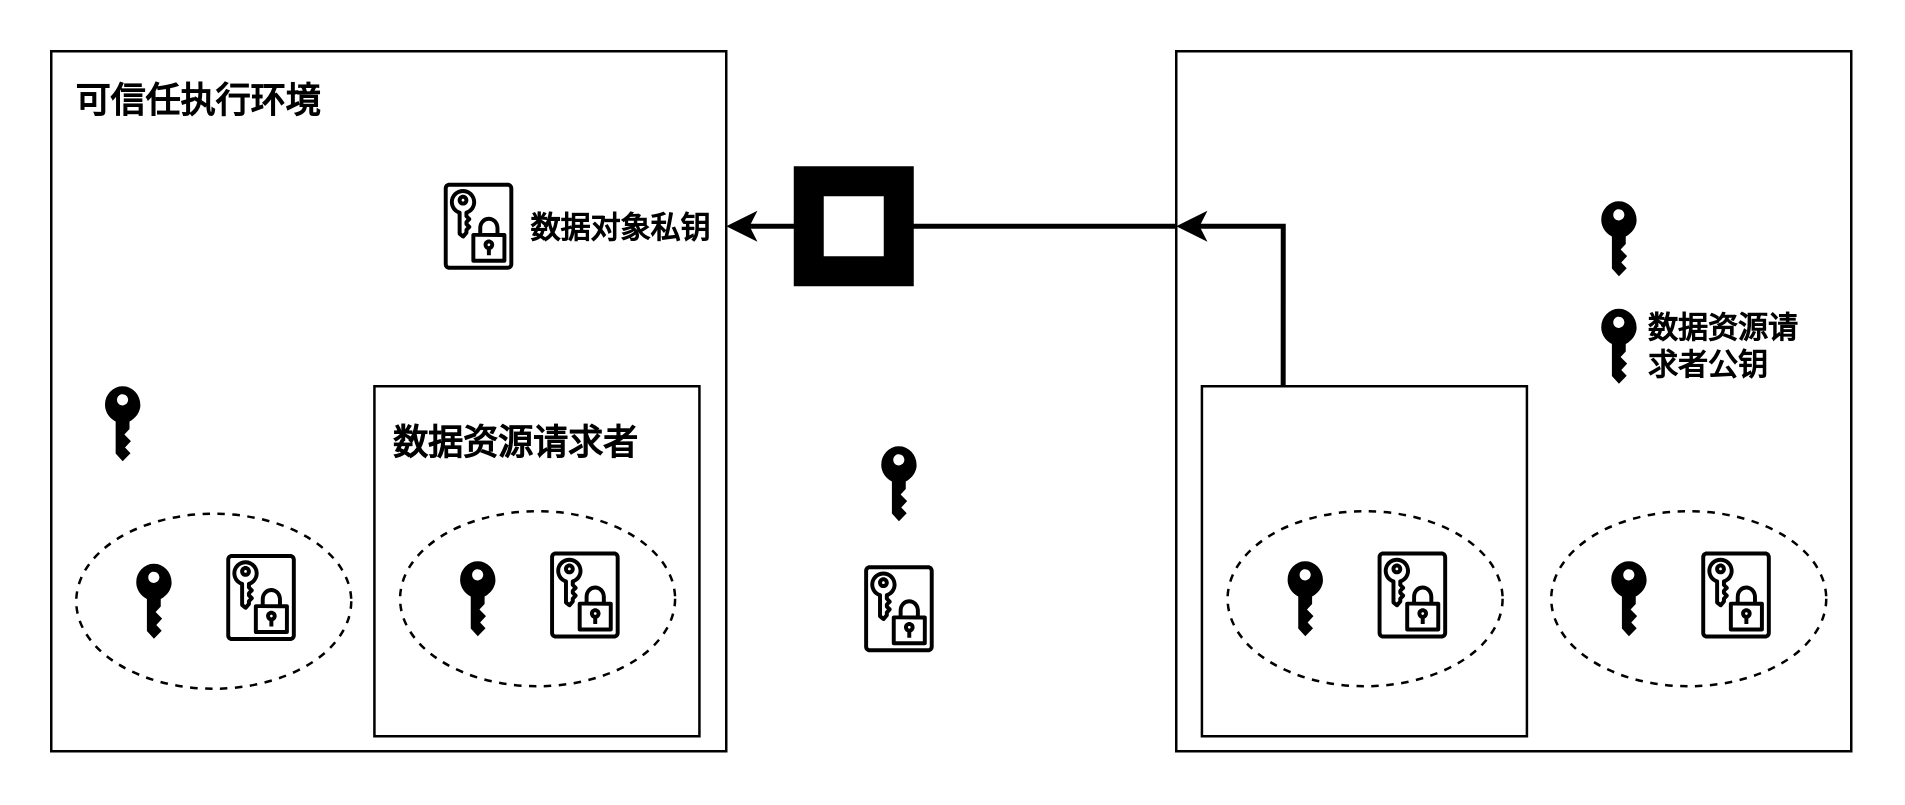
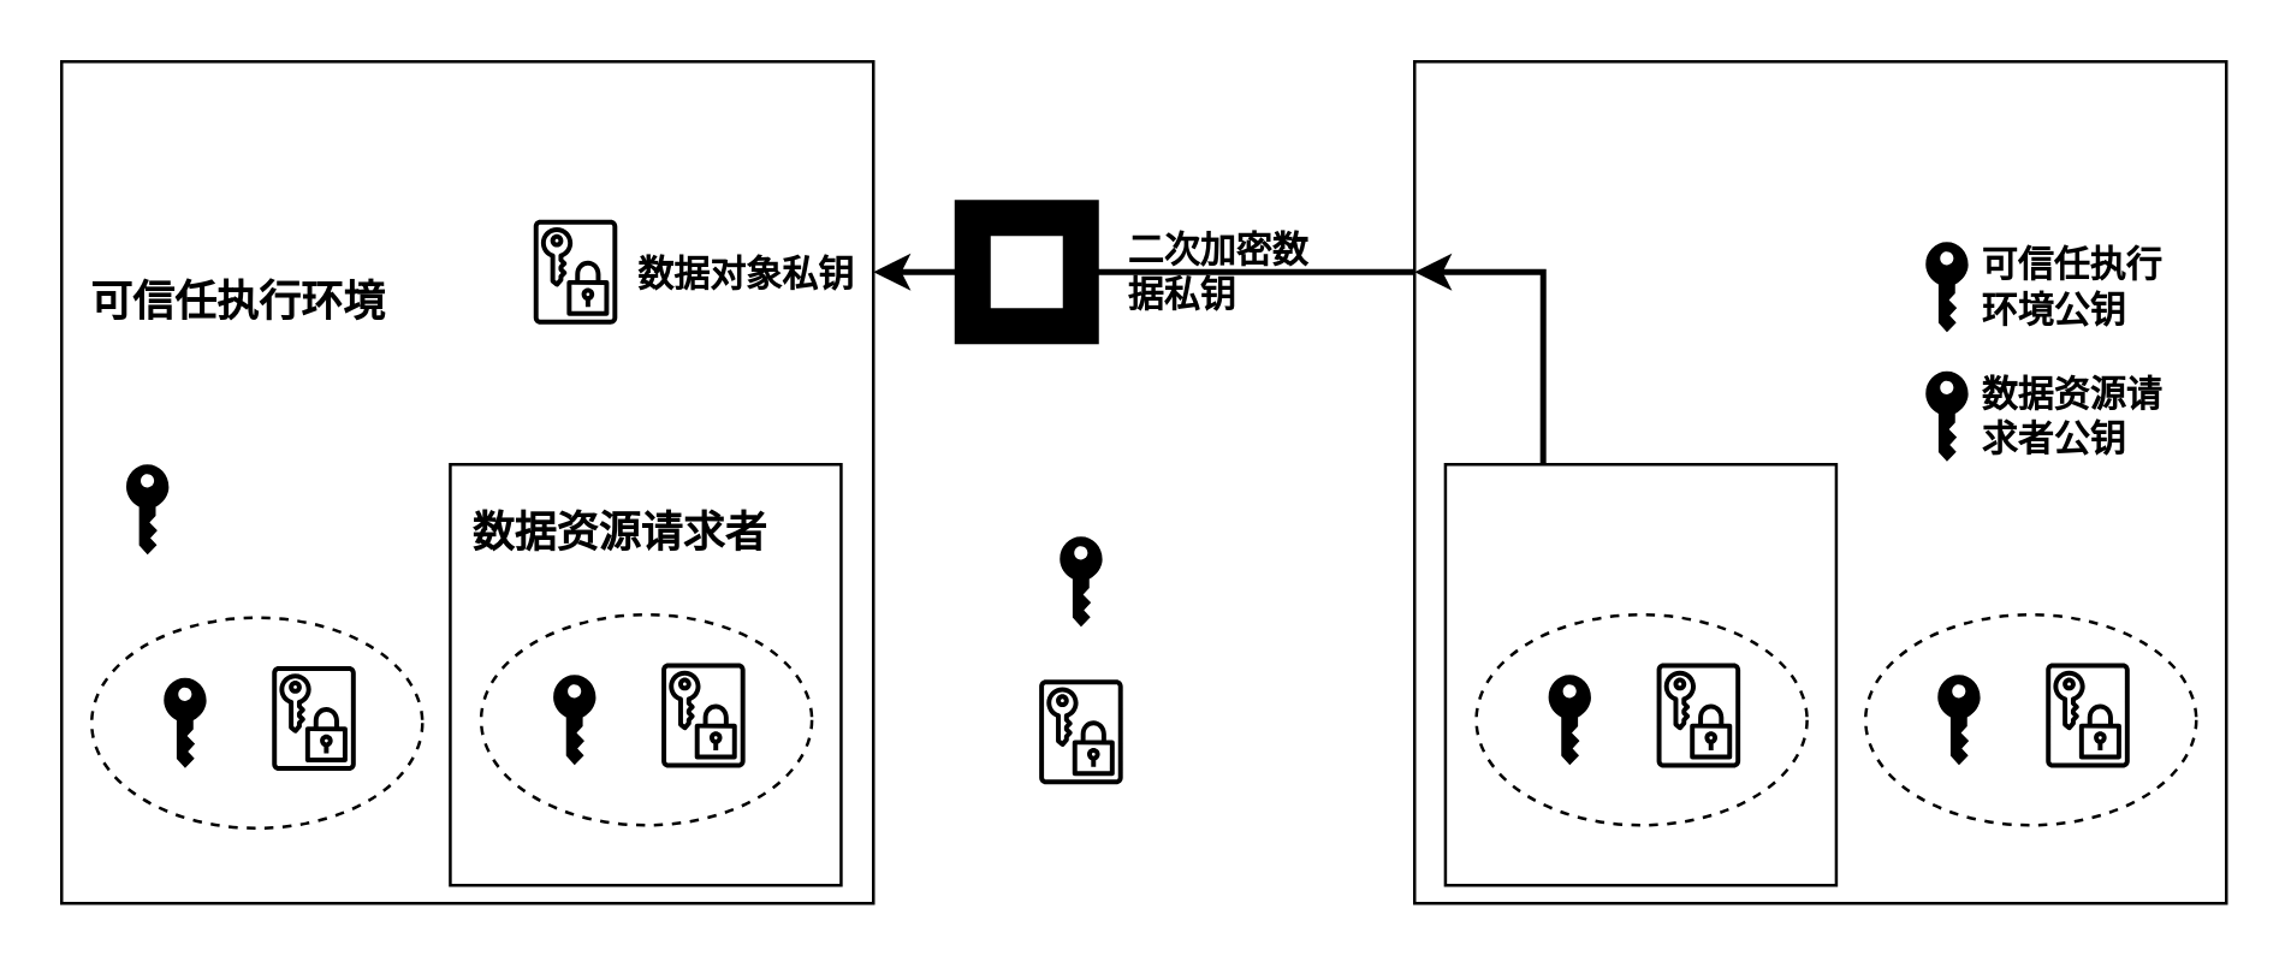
  <mxCell id="0" />
  <mxCell id="1" parent="0" />
  <mxCell id="2" value="" style="rounded=0;whiteSpace=wrap;html=1;strokeWidth=1;fillColor=none;align=center;" parent="1" vertex="1"><mxGeometry x="470" y="20" width="270" height="280" as="geometry" /></mxCell>
  <mxCell id="3" value="" style="rounded=0;whiteSpace=wrap;html=1;strokeWidth=1;fillColor=none;align=center;" parent="1" vertex="1"><mxGeometry x="20" y="20" width="270" height="280" as="geometry" /></mxCell>
  <mxCell id="4" style="edgeStyle=orthogonalEdgeStyle;rounded=0;orthogonalLoop=1;jettySize=auto;html=1;exitX=0.25;exitY=0;exitDx=0;exitDy=0;entryX=0;entryY=0.25;entryDx=0;entryDy=0;strokeWidth=2;" parent="1" source="5" target="2" edge="1"><mxGeometry relative="1" as="geometry"><Array as="points"><mxPoint x="513" y="90" /></Array></mxGeometry></mxCell>
  <mxCell id="5" value="" style="rounded=0;whiteSpace=wrap;html=1;strokeWidth=1;fillColor=none;align=center;" parent="1" vertex="1"><mxGeometry x="480.27" y="154" width="130" height="140" as="geometry" /></mxCell>
  <mxCell id="6" value="" style="group" parent="1" vertex="1" connectable="0"><mxGeometry x="490.54" y="204" width="110" height="70" as="geometry" /></mxCell>
  <mxCell id="7" value="" style="sketch=0;outlineConnect=0;fontColor=#232F3E;gradientColor=none;fillColor=#000000;strokeColor=none;dashed=0;verticalLabelPosition=bottom;verticalAlign=top;align=center;html=1;fontSize=12;fontStyle=0;aspect=fixed;pointerEvents=1;shape=mxgraph.aws4.data_encryption_key;" parent="6" vertex="1"><mxGeometry x="60" y="16" width="27.82" height="35" as="geometry" /></mxCell>
  <mxCell id="8" value="" style="ellipse;whiteSpace=wrap;html=1;fillColor=none;dashed=1;" parent="6" vertex="1"><mxGeometry width="110" height="70" as="geometry" /></mxCell>
  <mxCell id="9" value="" style="sketch=0;pointerEvents=1;shadow=0;dashed=0;html=1;strokeColor=none;fillColor=#000000;labelPosition=center;verticalLabelPosition=bottom;verticalAlign=top;outlineConnect=0;align=center;shape=mxgraph.office.security.key_permissions;" parent="6" vertex="1"><mxGeometry x="24" y="20" width="14.15" height="30" as="geometry" /></mxCell>
  <mxCell id="10" style="edgeStyle=orthogonalEdgeStyle;rounded=0;orthogonalLoop=1;jettySize=auto;html=1;exitX=0;exitY=0.25;exitDx=0;exitDy=0;entryX=1;entryY=0.25;entryDx=0;entryDy=0;strokeWidth=2;" parent="1" source="2" target="3" edge="1"><mxGeometry relative="1" as="geometry" /></mxCell>
  <mxCell id="11" value="" style="group" parent="1" vertex="1" connectable="0"><mxGeometry x="620" y="204" width="110" height="70" as="geometry" /></mxCell>
  <mxCell id="12" value="" style="sketch=0;outlineConnect=0;fontColor=#232F3E;gradientColor=none;fillColor=#000000;strokeColor=none;dashed=0;verticalLabelPosition=bottom;verticalAlign=top;align=center;html=1;fontSize=12;fontStyle=0;aspect=fixed;pointerEvents=1;shape=mxgraph.aws4.data_encryption_key;" parent="11" vertex="1"><mxGeometry x="60" y="16" width="27.82" height="35" as="geometry" /></mxCell>
  <mxCell id="13" value="" style="ellipse;whiteSpace=wrap;html=1;fillColor=none;dashed=1;" parent="11" vertex="1"><mxGeometry width="110" height="70" as="geometry" /></mxCell>
  <mxCell id="14" value="" style="sketch=0;pointerEvents=1;shadow=0;dashed=0;html=1;strokeColor=none;fillColor=#000000;labelPosition=center;verticalLabelPosition=bottom;verticalAlign=top;outlineConnect=0;align=center;shape=mxgraph.office.security.key_permissions;" parent="11" vertex="1"><mxGeometry x="24" y="20" width="14.15" height="30" as="geometry" /></mxCell>
  <mxCell id="15" value="" style="rounded=0;whiteSpace=wrap;html=1;strokeWidth=1;fillColor=none;align=center;" parent="1" vertex="1"><mxGeometry x="149.27" y="154" width="130" height="140" as="geometry" /></mxCell>
  <mxCell id="16" value="&lt;span style=&quot;font-size: 14px;&quot;&gt;&lt;b&gt;数据资源请求者&lt;/b&gt;&lt;/span&gt;" style="text;html=1;align=left;verticalAlign=middle;whiteSpace=wrap;rounded=0;" parent="1" vertex="1"><mxGeometry x="155.27" y="159" width="100" height="36" as="geometry" /></mxCell>
  <mxCell id="17" value="" style="group" parent="1" vertex="1" connectable="0"><mxGeometry x="159.54" y="204" width="110" height="70" as="geometry" /></mxCell>
  <mxCell id="18" value="" style="sketch=0;outlineConnect=0;fontColor=#232F3E;gradientColor=none;fillColor=#000000;strokeColor=none;dashed=0;verticalLabelPosition=bottom;verticalAlign=top;align=center;html=1;fontSize=12;fontStyle=0;aspect=fixed;pointerEvents=1;shape=mxgraph.aws4.data_encryption_key;" parent="17" vertex="1"><mxGeometry x="60" y="16" width="27.82" height="35" as="geometry" /></mxCell>
  <mxCell id="19" value="" style="ellipse;whiteSpace=wrap;html=1;fillColor=none;dashed=1;" parent="17" vertex="1"><mxGeometry width="110" height="70" as="geometry" /></mxCell>
  <mxCell id="20" value="" style="sketch=0;pointerEvents=1;shadow=0;dashed=0;html=1;strokeColor=none;fillColor=#000000;labelPosition=center;verticalLabelPosition=bottom;verticalAlign=top;outlineConnect=0;align=center;shape=mxgraph.office.security.key_permissions;" parent="17" vertex="1"><mxGeometry x="24" y="20" width="14.15" height="30" as="geometry" /></mxCell>
  <mxCell id="21" value="" style="group" parent="1" vertex="1" connectable="0"><mxGeometry x="30" y="205" width="110" height="70" as="geometry" /></mxCell>
  <mxCell id="22" value="" style="sketch=0;outlineConnect=0;fontColor=#232F3E;gradientColor=none;fillColor=#000000;strokeColor=none;dashed=0;verticalLabelPosition=bottom;verticalAlign=top;align=center;html=1;fontSize=12;fontStyle=0;aspect=fixed;pointerEvents=1;shape=mxgraph.aws4.data_encryption_key;" parent="21" vertex="1"><mxGeometry x="60" y="16" width="27.82" height="35" as="geometry" /></mxCell>
  <mxCell id="23" value="" style="ellipse;whiteSpace=wrap;html=1;fillColor=none;dashed=1;" parent="21" vertex="1"><mxGeometry width="110" height="70" as="geometry" /></mxCell>
  <mxCell id="24" value="" style="sketch=0;pointerEvents=1;shadow=0;dashed=0;html=1;strokeColor=none;fillColor=#000000;labelPosition=center;verticalLabelPosition=bottom;verticalAlign=top;outlineConnect=0;align=center;shape=mxgraph.office.security.key_permissions;" parent="21" vertex="1"><mxGeometry x="24" y="20" width="14.15" height="30" as="geometry" /></mxCell>
- <mxCell id="25" value="&lt;span style=&quot;font-size: 14px;&quot;&gt;&lt;b&gt;可信任执行环境&lt;/b&gt;&lt;/span&gt;" style="text;html=1;align=left;verticalAlign=middle;whiteSpace=wrap;rounded=0;" parent="1" vertex="1"><mxGeometry x="28.4" y="20" width="127.73" height="40" as="geometry" /></mxCell>
+ <mxCell id="25" value="&lt;span style=&quot;font-size: 14px;&quot;&gt;&lt;b&gt;可信任执行环境&lt;/b&gt;&lt;/span&gt;" style="text;html=1;align=left;verticalAlign=middle;whiteSpace=wrap;rounded=0;" parent="1" vertex="1"><mxGeometry x="28.4" y="80" width="127.73" height="40" as="geometry" /></mxCell>
  <mxCell id="26" value="" style="group" parent="1" vertex="1" connectable="0"><mxGeometry x="345.16" y="178" width="77.69" height="82.5" as="geometry" /></mxCell>
  <mxCell id="27" value="" style="sketch=0;pointerEvents=1;shadow=0;dashed=0;html=1;strokeColor=none;fillColor=#000000;labelPosition=center;verticalLabelPosition=bottom;verticalAlign=top;outlineConnect=0;align=center;shape=mxgraph.office.security.key_permissions;" parent="26" vertex="1"><mxGeometry x="6.84" width="14.15" height="30" as="geometry" /></mxCell>
  <mxCell id="28" value="" style="sketch=0;outlineConnect=0;fontColor=#232F3E;gradientColor=none;fillColor=#000000;strokeColor=none;dashed=0;verticalLabelPosition=bottom;verticalAlign=top;align=center;html=1;fontSize=12;fontStyle=0;aspect=fixed;pointerEvents=1;shape=mxgraph.aws4.data_encryption_key;" parent="26" vertex="1"><mxGeometry y="47.5" width="27.82" height="35" as="geometry" /></mxCell>
  <mxCell id="29" value="" style="group" parent="1" vertex="1" connectable="0"><mxGeometry x="317" y="66" width="129" height="48" as="geometry" /></mxCell>
  <mxCell id="30" value="" style="shape=rect;fillColor=#000000;aspect=fixed;resizable=0;labelPosition=center;verticalLabelPosition=bottom;align=center;verticalAlign=top;strokeColor=none;fontSize=14;" parent="29" vertex="1"><mxGeometry width="48" height="48" as="geometry" /></mxCell>
  <mxCell id="31" value="" style="fillColor=#ffffff;strokeColor=none;dashed=0;outlineConnect=0;html=1;labelPosition=center;verticalLabelPosition=bottom;verticalAlign=top;part=1;movable=0;resizable=0;rotatable=0;shape=mxgraph.ibm_cloud.ibm-cloud--key-protect" parent="30" vertex="1"><mxGeometry width="24" height="24" relative="1" as="geometry"><mxPoint x="12" y="12" as="offset" /></mxGeometry></mxCell>
+ <mxCell id="32" value="&lt;font style=&quot;font-size: 12px;&quot;&gt;&lt;b style=&quot;&quot;&gt;二次加密数据私钥&lt;/b&gt;&lt;/font&gt;" style="text;html=1;align=left;verticalAlign=middle;whiteSpace=wrap;rounded=0;" parent="29" vertex="1"><mxGeometry x="56" y="4" width="73" height="40" as="geometry" /></mxCell>
  <mxCell id="33" value="" style="sketch=0;outlineConnect=0;fontColor=#232F3E;gradientColor=none;fillColor=#000000;strokeColor=none;dashed=0;verticalLabelPosition=bottom;verticalAlign=top;align=center;html=1;fontSize=12;fontStyle=0;aspect=fixed;pointerEvents=1;shape=mxgraph.aws4.data_encryption_key;" parent="1" vertex="1"><mxGeometry x="177" y="72.5" width="27.82" height="35" as="geometry" /></mxCell>
  <mxCell id="34" value="&lt;font style=&quot;font-size: 12px;&quot;&gt;&lt;b style=&quot;&quot;&gt;数据对象私钥&lt;/b&gt;&lt;/font&gt;" style="text;html=1;align=left;verticalAlign=middle;whiteSpace=wrap;rounded=0;" parent="1" vertex="1"><mxGeometry x="210.42" y="76" width="79.58" height="30" as="geometry" /></mxCell>
  <mxCell id="35" value="" style="group" parent="1" vertex="1" connectable="0"><mxGeometry x="41.5" y="154" width="87" height="31" as="geometry" /></mxCell>
  <mxCell id="36" value="" style="sketch=0;pointerEvents=1;shadow=0;dashed=0;html=1;strokeColor=none;fillColor=#000000;labelPosition=center;verticalLabelPosition=bottom;verticalAlign=top;outlineConnect=0;align=center;shape=mxgraph.office.security.key_permissions;" parent="35" vertex="1"><mxGeometry width="14.15" height="30" as="geometry" /></mxCell>
  <mxCell id="37" value="" style="group" parent="1" vertex="1" connectable="0"><mxGeometry x="640" y="80" width="87" height="31" as="geometry" /></mxCell>
  <mxCell id="38" value="" style="sketch=0;pointerEvents=1;shadow=0;dashed=0;html=1;strokeColor=none;fillColor=#000000;labelPosition=center;verticalLabelPosition=bottom;verticalAlign=top;outlineConnect=0;align=center;shape=mxgraph.office.security.key_permissions;" parent="37" vertex="1"><mxGeometry width="14.15" height="30" as="geometry" /></mxCell>
+ <mxCell id="39" value="&lt;font style=&quot;font-size: 12px;&quot;&gt;&lt;b style=&quot;&quot;&gt;可信任执行环境公钥&lt;/b&gt;&lt;/font&gt;" style="text;html=1;align=left;verticalAlign=middle;whiteSpace=wrap;rounded=0;" parent="37" vertex="1"><mxGeometry x="17" width="70" height="30" as="geometry" /></mxCell>
  <mxCell id="40" value="" style="group" parent="1" vertex="1" connectable="0"><mxGeometry x="640" y="123" width="87" height="31" as="geometry" /></mxCell>
  <mxCell id="41" value="" style="sketch=0;pointerEvents=1;shadow=0;dashed=0;html=1;strokeColor=none;fillColor=#000000;labelPosition=center;verticalLabelPosition=bottom;verticalAlign=top;outlineConnect=0;align=center;shape=mxgraph.office.security.key_permissions;" parent="40" vertex="1"><mxGeometry width="14.15" height="30" as="geometry" /></mxCell>
  <mxCell id="42" value="&lt;font style=&quot;font-size: 12px;&quot;&gt;&lt;b style=&quot;&quot;&gt;数据资源请求者公钥&lt;/b&gt;&lt;/font&gt;" style="text;html=1;align=left;verticalAlign=middle;whiteSpace=wrap;rounded=0;" parent="40" vertex="1"><mxGeometry x="17" width="70" height="30" as="geometry" /></mxCell>
